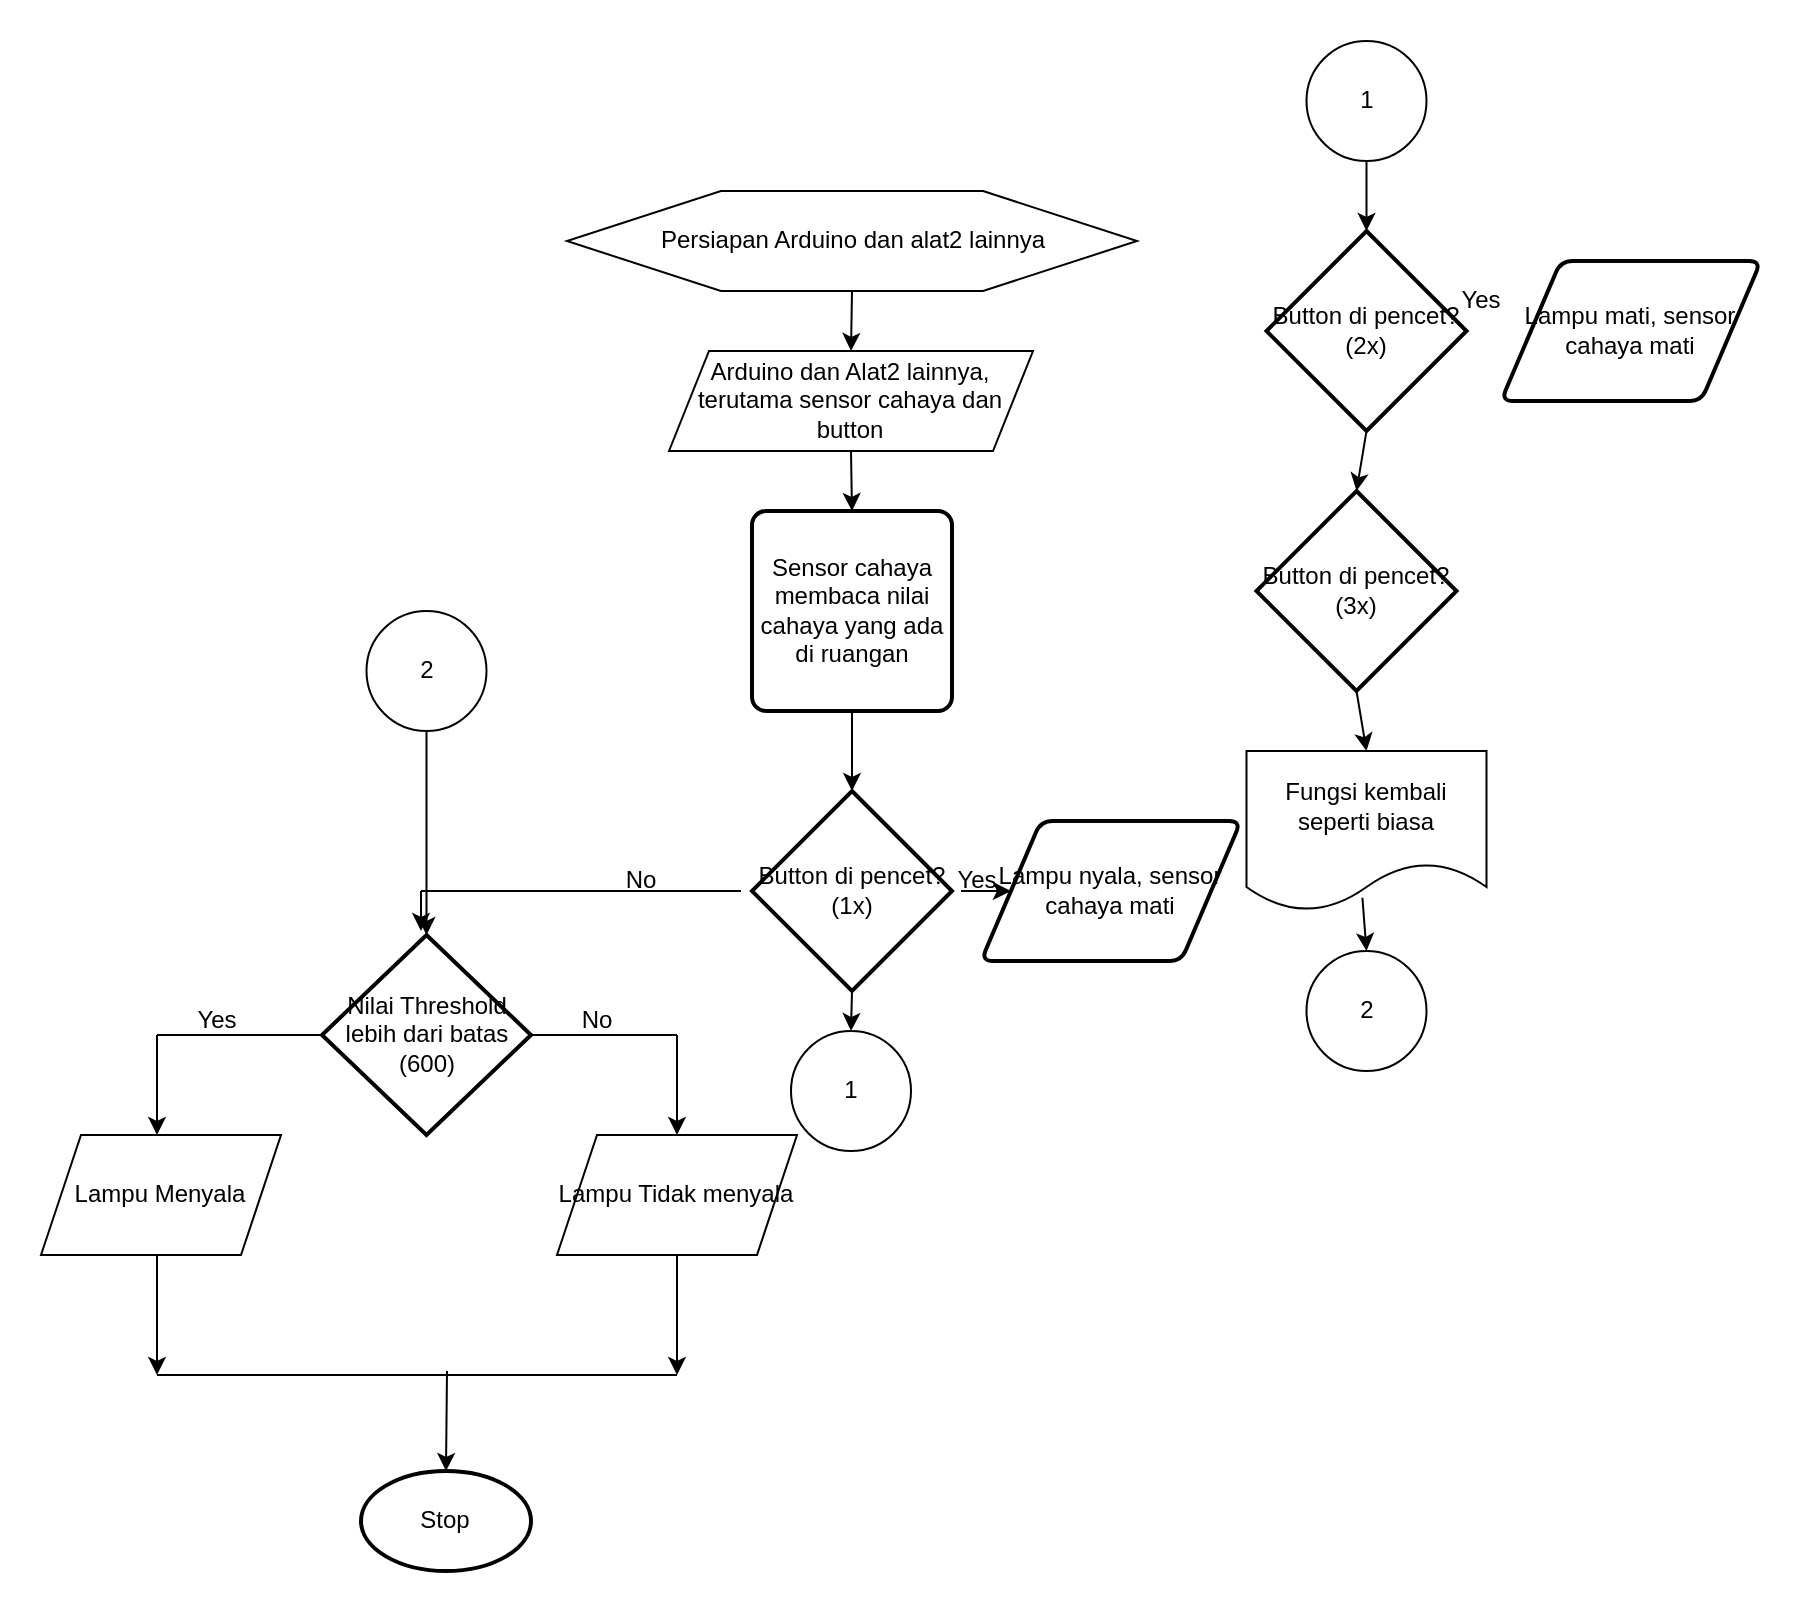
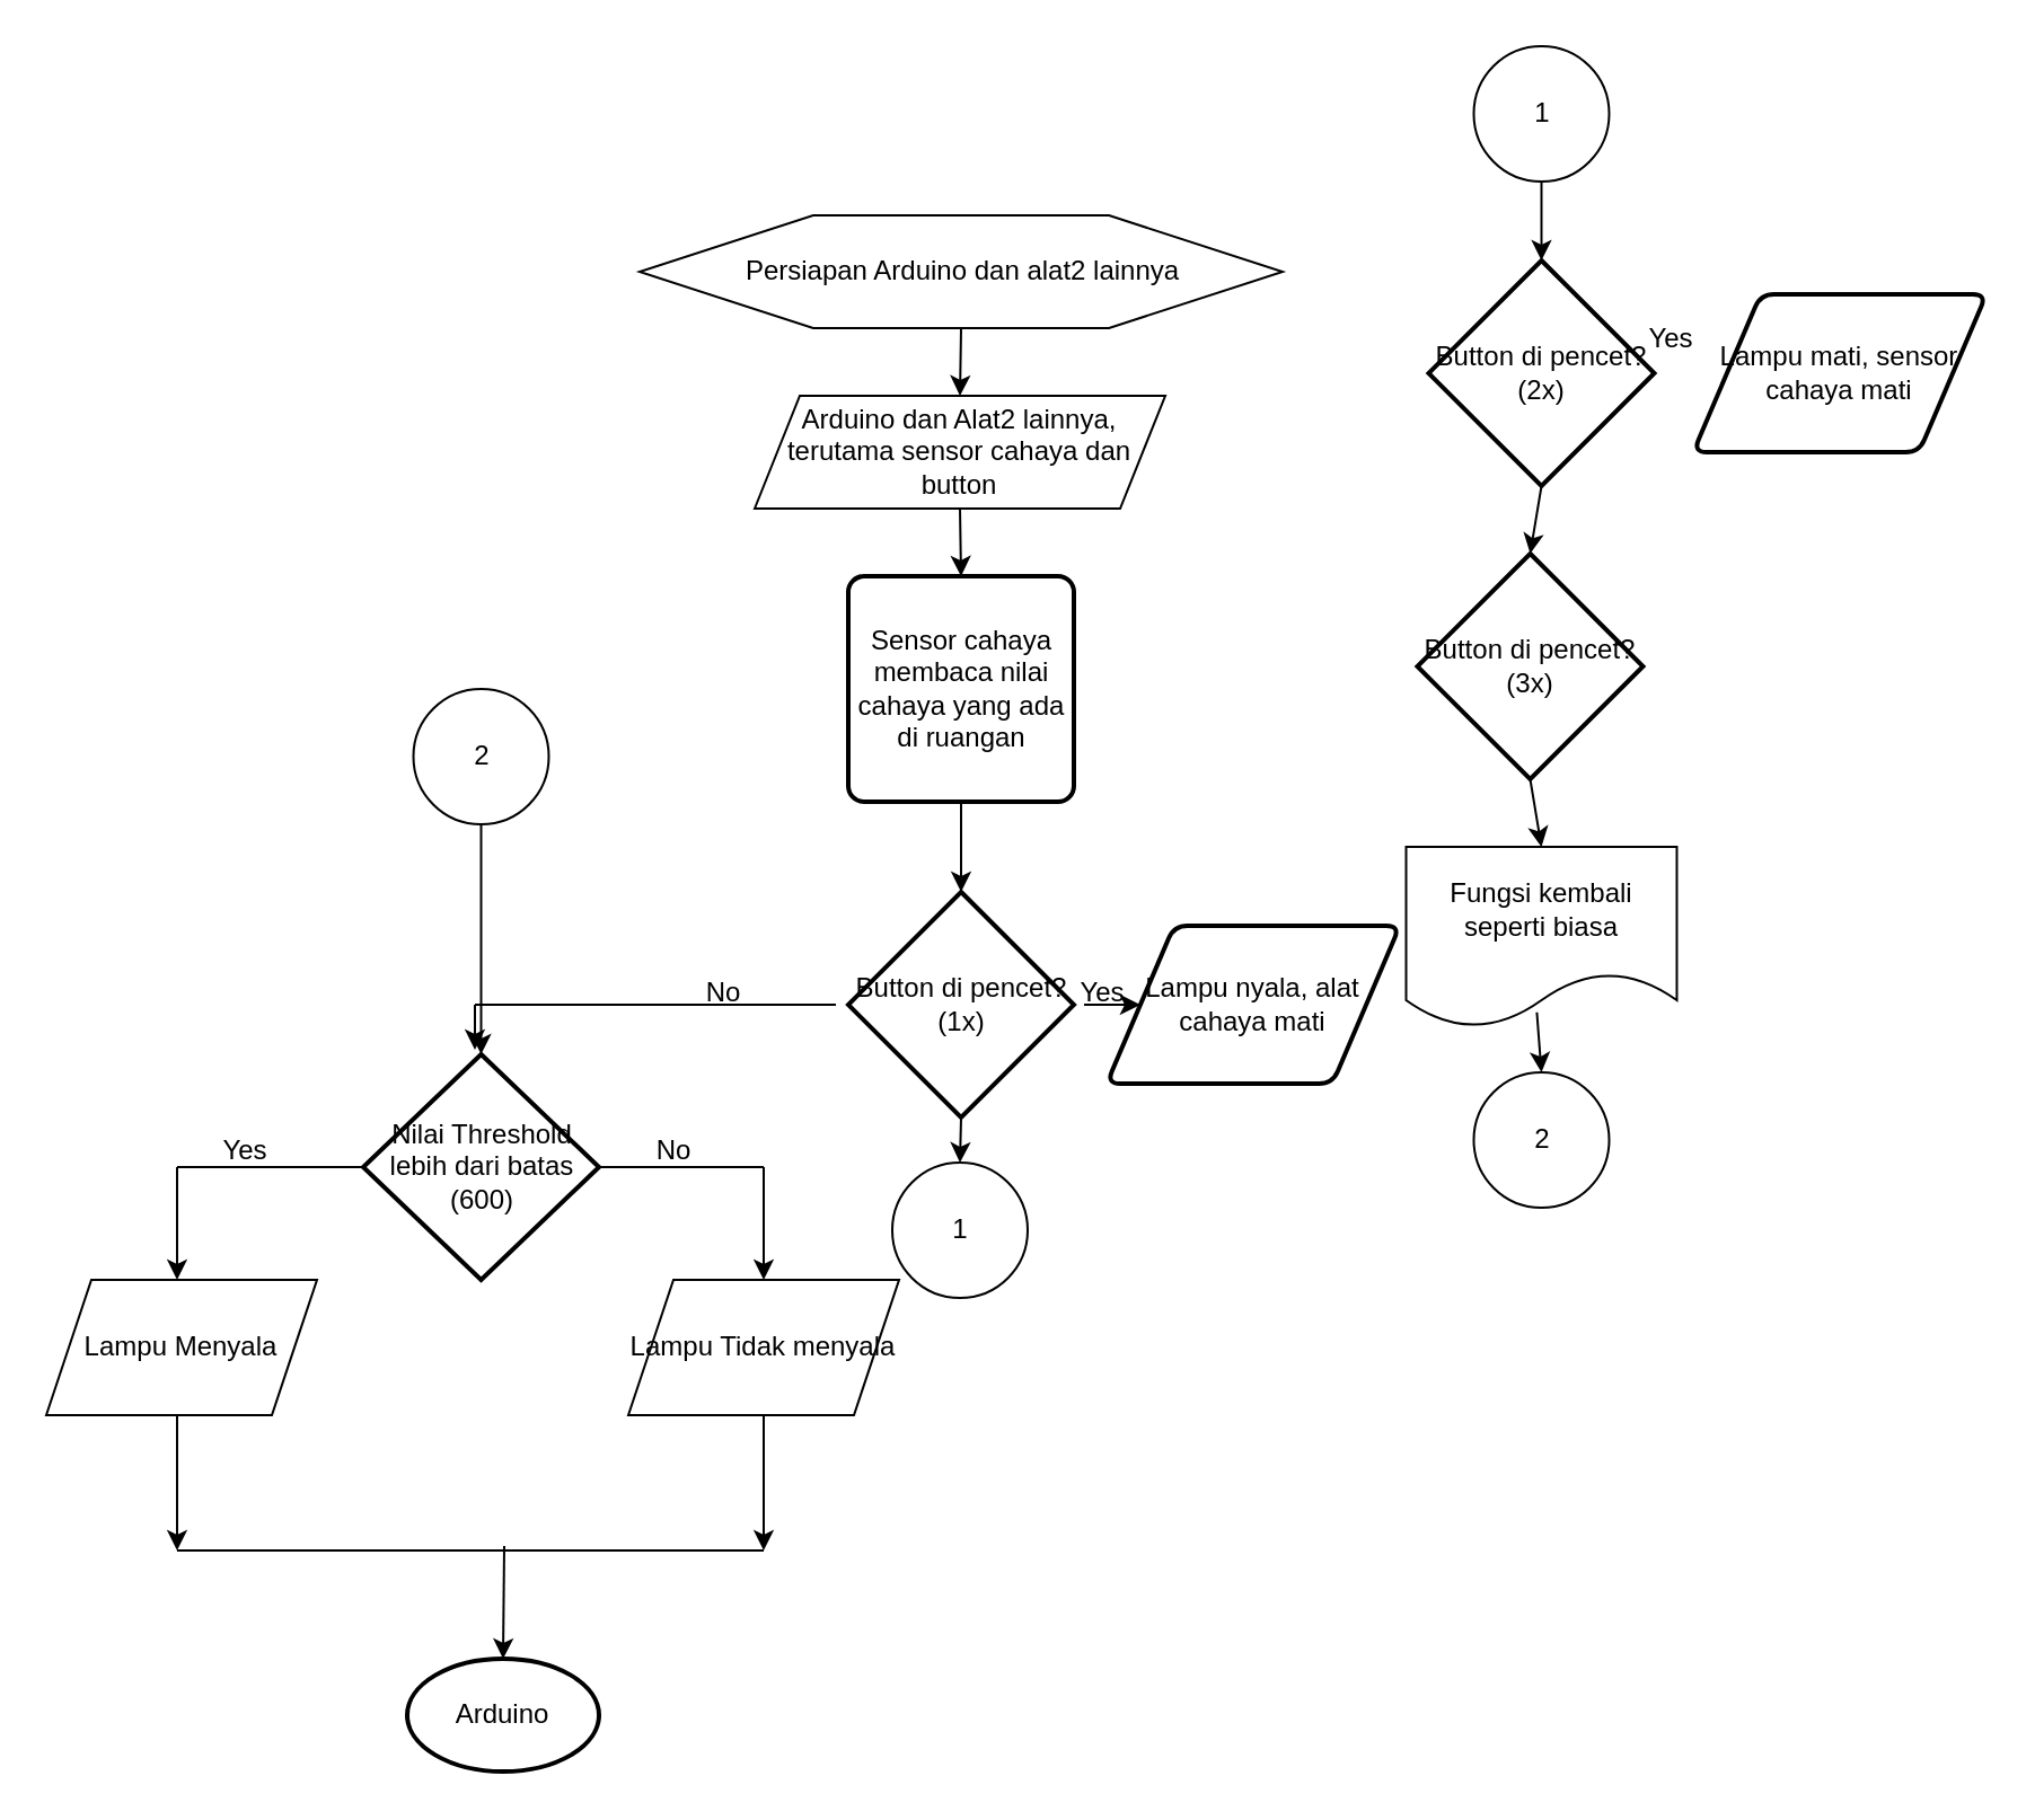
  <mxCell id="0" />
  <mxCell id="1" parent="0" />
  <mxCell id="2" value="Arduino dan Alat2 lainnya, terutama sensor cahaya dan button" style="shape=parallelogram;perimeter=parallelogramPerimeter;whiteSpace=wrap;html=1;fixedSize=1;" vertex="1" parent="1"><mxGeometry x="334" y="175" width="182" height="50" as="geometry" /></mxCell>
  <mxCell id="3" value="" style="endArrow=classic;html=1;rounded=0;exitX=0.5;exitY=1;exitDx=0;exitDy=0;entryX=0.5;entryY=0;entryDx=0;entryDy=0;" edge="1" parent="1" source="2" target="6"><mxGeometry width="50" height="50" relative="1" as="geometry"><mxPoint x="380" y="195" as="sourcePoint" /><mxPoint x="450" y="275" as="targetPoint" /></mxGeometry></mxCell>
  <mxCell id="4" value="Persiapan Arduino dan alat2 lainnya" style="verticalLabelPosition=middle;verticalAlign=middle;html=1;shape=hexagon;perimeter=hexagonPerimeter2;arcSize=6;size=0.27;horizontal=1;align=center;labelPosition=center;" vertex="1" parent="1"><mxGeometry x="283" y="95" width="285" height="50" as="geometry" /></mxCell>
  <mxCell id="5" value="" style="endArrow=classic;html=1;rounded=0;exitX=0.5;exitY=1;exitDx=0;exitDy=0;entryX=0.5;entryY=0;entryDx=0;entryDy=0;" edge="1" parent="1" source="4" target="2"><mxGeometry width="50" height="50" relative="1" as="geometry"><mxPoint x="380" y="145" as="sourcePoint" /><mxPoint x="430" y="95" as="targetPoint" /></mxGeometry></mxCell>
  <mxCell id="6" value="Sensor cahaya membaca nilai cahaya yang ada di ruangan" style="rounded=1;whiteSpace=wrap;html=1;absoluteArcSize=1;arcSize=14;strokeWidth=2;" vertex="1" parent="1"><mxGeometry x="375.5" y="255" width="100" height="100" as="geometry" /></mxCell>
  <mxCell id="7" value="Nilai Threshold lebih dari batas (600)" style="strokeWidth=2;html=1;shape=mxgraph.flowchart.decision;whiteSpace=wrap;" vertex="1" parent="1"><mxGeometry x="160.5" y="467" width="104.5" height="100" as="geometry" /></mxCell>
  <mxCell id="8" value="" style="endArrow=classic;html=1;rounded=0;exitX=0.5;exitY=1;exitDx=0;exitDy=0;entryX=0.5;entryY=0;entryDx=0;entryDy=0;entryPerimeter=0;" edge="1" parent="1" source="6" target="22"><mxGeometry width="50" height="50" relative="1" as="geometry"><mxPoint x="270" y="445" as="sourcePoint" /><mxPoint x="560" y="345" as="targetPoint" /></mxGeometry></mxCell>
  <mxCell id="9" value="" style="endArrow=none;html=1;rounded=0;entryX=0;entryY=0.5;entryDx=0;entryDy=0;entryPerimeter=0;" edge="1" parent="1" target="7"><mxGeometry width="50" height="50" relative="1" as="geometry"><mxPoint x="78" y="517" as="sourcePoint" /><mxPoint x="150" y="515" as="targetPoint" /></mxGeometry></mxCell>
  <mxCell id="10" value="" style="endArrow=none;html=1;rounded=0;exitX=1;exitY=0.5;exitDx=0;exitDy=0;exitPerimeter=0;" edge="1" parent="1" source="7"><mxGeometry width="50" height="50" relative="1" as="geometry"><mxPoint x="258" y="517" as="sourcePoint" /><mxPoint x="338" y="517" as="targetPoint" /></mxGeometry></mxCell>
  <mxCell id="11" value="" style="endArrow=classic;html=1;rounded=0;entryX=0.5;entryY=0;entryDx=0;entryDy=0;" edge="1" parent="1"><mxGeometry width="50" height="50" relative="1" as="geometry"><mxPoint x="78" y="517" as="sourcePoint" /><mxPoint x="78" y="567" as="targetPoint" /></mxGeometry></mxCell>
  <mxCell id="12" value="Lampu Menyala" style="shape=parallelogram;perimeter=parallelogramPerimeter;whiteSpace=wrap;html=1;fixedSize=1;" vertex="1" parent="1"><mxGeometry x="20" y="567" width="120" height="60" as="geometry" /></mxCell>
  <mxCell id="13" value="Lampu Tidak menyala" style="shape=parallelogram;perimeter=parallelogramPerimeter;whiteSpace=wrap;html=1;fixedSize=1;" vertex="1" parent="1"><mxGeometry x="278" y="567" width="120" height="60" as="geometry" /></mxCell>
  <mxCell id="14" value="" style="endArrow=classic;html=1;rounded=0;entryX=0.5;entryY=0;entryDx=0;entryDy=0;" edge="1" parent="1" target="13"><mxGeometry width="50" height="50" relative="1" as="geometry"><mxPoint x="338" y="517" as="sourcePoint" /><mxPoint x="338" y="570" as="targetPoint" /></mxGeometry></mxCell>
  <mxCell id="15" value="No" style="text;html=1;align=center;verticalAlign=middle;resizable=0;points=[];autosize=1;strokeColor=none;fillColor=none;" vertex="1" parent="1"><mxGeometry x="278" y="495" width="40" height="30" as="geometry" /></mxCell>
  <mxCell id="16" value="Yes" style="text;html=1;align=center;verticalAlign=middle;resizable=0;points=[];autosize=1;strokeColor=none;fillColor=none;" vertex="1" parent="1"><mxGeometry x="88" y="495" width="40" height="30" as="geometry" /></mxCell>
  <mxCell id="17" value="" style="endArrow=classic;html=1;rounded=0;exitX=0.5;exitY=1;exitDx=0;exitDy=0;" edge="1" parent="1"><mxGeometry width="50" height="50" relative="1" as="geometry"><mxPoint x="78" y="627" as="sourcePoint" /><mxPoint x="78" y="687" as="targetPoint" /></mxGeometry></mxCell>
  <mxCell id="18" value="" style="endArrow=none;html=1;rounded=0;" edge="1" parent="1"><mxGeometry width="50" height="50" relative="1" as="geometry"><mxPoint x="78" y="687" as="sourcePoint" /><mxPoint x="338" y="687" as="targetPoint" /></mxGeometry></mxCell>
  <mxCell id="19" value="" style="endArrow=classic;html=1;rounded=0;exitX=0.5;exitY=1;exitDx=0;exitDy=0;" edge="1" parent="1" source="13"><mxGeometry width="50" height="50" relative="1" as="geometry"><mxPoint x="338" y="630" as="sourcePoint" /><mxPoint x="338" y="687" as="targetPoint" /></mxGeometry></mxCell>
  <mxCell id="20" value="" style="endArrow=classic;html=1;rounded=0;entryX=0.5;entryY=0;entryDx=0;entryDy=0;entryPerimeter=0;" edge="1" parent="1" target="21"><mxGeometry width="50" height="50" relative="1" as="geometry"><mxPoint x="223" y="685" as="sourcePoint" /><mxPoint x="218" y="777" as="targetPoint" /></mxGeometry></mxCell>
- <mxCell id="21" value="Stop" style="strokeWidth=2;html=1;shape=mxgraph.flowchart.start_2;whiteSpace=wrap;" vertex="1" parent="1"><mxGeometry x="180" y="735" width="85" height="50" as="geometry" /></mxCell>
+ <mxCell id="21" value="Arduino" style="strokeWidth=2;html=1;shape=mxgraph.flowchart.start_2;whiteSpace=wrap;" vertex="1" parent="1"><mxGeometry x="180" y="735" width="85" height="50" as="geometry" /></mxCell>
  <mxCell id="22" value="Button di pencet?&lt;div&gt;(1x)&lt;/div&gt;" style="strokeWidth=2;html=1;shape=mxgraph.flowchart.decision;whiteSpace=wrap;" vertex="1" parent="1"><mxGeometry x="375.5" y="395" width="100" height="100" as="geometry" /></mxCell>
  <mxCell id="23" value="" style="endArrow=classic;html=1;rounded=0;exitX=0.5;exitY=1;exitDx=0;exitDy=0;exitPerimeter=0;entryX=0.5;entryY=0;entryDx=0;entryDy=0;entryPerimeter=0;" edge="1" parent="1" source="22" target="24"><mxGeometry width="50" height="50" relative="1" as="geometry"><mxPoint x="370" y="445" as="sourcePoint" /><mxPoint x="426" y="535" as="targetPoint" /></mxGeometry></mxCell>
  <mxCell id="24" value="1" style="verticalLabelPosition=middle;verticalAlign=middle;html=1;shape=mxgraph.flowchart.on-page_reference;labelPosition=center;align=center;" vertex="1" parent="1"><mxGeometry x="395" y="515" width="60" height="60" as="geometry" /></mxCell>
  <mxCell id="25" value="1" style="verticalLabelPosition=middle;verticalAlign=middle;html=1;shape=mxgraph.flowchart.on-page_reference;labelPosition=center;align=center;" vertex="1" parent="1"><mxGeometry x="652.75" y="20" width="60" height="60" as="geometry" /></mxCell>
  <mxCell id="26" value="" style="endArrow=classic;html=1;rounded=0;exitX=0.5;exitY=1;exitDx=0;exitDy=0;exitPerimeter=0;entryX=0.5;entryY=0;entryDx=0;entryDy=0;entryPerimeter=0;" edge="1" parent="1" source="25" target="30"><mxGeometry width="50" height="50" relative="1" as="geometry"><mxPoint x="650" y="235" as="sourcePoint" /><mxPoint x="683" y="145" as="targetPoint" /></mxGeometry></mxCell>
  <mxCell id="27" value="" style="endArrow=classic;html=1;rounded=0;entryX=0;entryY=0.5;entryDx=0;entryDy=0;" edge="1" parent="1" target="28"><mxGeometry width="50" height="50" relative="1" as="geometry"><mxPoint x="480" y="445" as="sourcePoint" /><mxPoint x="540" y="445" as="targetPoint" /></mxGeometry></mxCell>
- <mxCell id="28" value="Lampu nyala, sensor cahaya mati" style="shape=parallelogram;html=1;strokeWidth=2;perimeter=parallelogramPerimeter;whiteSpace=wrap;rounded=1;arcSize=12;size=0.23;align=center;" vertex="1" parent="1"><mxGeometry x="490" y="410" width="130" height="70" as="geometry" /></mxCell>
+ <mxCell id="28" value="Lampu nyala, alat cahaya mati" style="shape=parallelogram;html=1;strokeWidth=2;perimeter=parallelogramPerimeter;whiteSpace=wrap;rounded=1;arcSize=12;size=0.23;align=center;" vertex="1" parent="1"><mxGeometry x="490" y="410" width="130" height="70" as="geometry" /></mxCell>
  <mxCell id="29" value="Yes" style="text;html=1;align=center;verticalAlign=middle;resizable=0;points=[];autosize=1;strokeColor=none;fillColor=none;" vertex="1" parent="1"><mxGeometry x="468" y="425" width="40" height="30" as="geometry" /></mxCell>
  <mxCell id="30" value="Button di pencet?&lt;div&gt;(2x)&lt;/div&gt;" style="strokeWidth=2;html=1;shape=mxgraph.flowchart.decision;whiteSpace=wrap;" vertex="1" parent="1"><mxGeometry x="632.75" y="115" width="100" height="100" as="geometry" /></mxCell>
  <mxCell id="31" value="" style="endArrow=none;html=1;rounded=0;" edge="1" parent="1"><mxGeometry width="50" height="50" relative="1" as="geometry"><mxPoint x="210" y="445" as="sourcePoint" /><mxPoint x="370" y="445" as="targetPoint" /></mxGeometry></mxCell>
  <mxCell id="32" value="" style="endArrow=classic;html=1;rounded=0;" edge="1" parent="1"><mxGeometry width="50" height="50" relative="1" as="geometry"><mxPoint x="210" y="445" as="sourcePoint" /><mxPoint x="210" y="465" as="targetPoint" /></mxGeometry></mxCell>
  <mxCell id="33" value="No" style="text;html=1;align=center;verticalAlign=middle;resizable=0;points=[];autosize=1;strokeColor=none;fillColor=none;" vertex="1" parent="1"><mxGeometry x="300" y="425" width="40" height="30" as="geometry" /></mxCell>
  <mxCell id="34" value="Lampu mati, sensor cahaya mati" style="shape=parallelogram;html=1;strokeWidth=2;perimeter=parallelogramPerimeter;whiteSpace=wrap;rounded=1;arcSize=12;size=0.23;align=center;" vertex="1" parent="1"><mxGeometry x="750" y="130" width="130" height="70" as="geometry" /></mxCell>
  <mxCell id="35" value="Yes" style="text;html=1;align=center;verticalAlign=middle;resizable=0;points=[];autosize=1;strokeColor=none;fillColor=none;" vertex="1" parent="1"><mxGeometry x="720" y="135" width="40" height="30" as="geometry" /></mxCell>
  <mxCell id="36" value="" style="endArrow=classic;html=1;rounded=0;exitX=0.5;exitY=1;exitDx=0;exitDy=0;exitPerimeter=0;entryX=0.5;entryY=0;entryDx=0;entryDy=0;entryPerimeter=0;" edge="1" parent="1" source="30" target="37"><mxGeometry width="50" height="50" relative="1" as="geometry"><mxPoint x="610" y="315" as="sourcePoint" /><mxPoint x="680" y="265" as="targetPoint" /></mxGeometry></mxCell>
  <mxCell id="37" value="Button di pencet?&lt;div&gt;(3x)&lt;/div&gt;" style="strokeWidth=2;html=1;shape=mxgraph.flowchart.decision;whiteSpace=wrap;" vertex="1" parent="1"><mxGeometry x="627.75" y="245" width="100" height="100" as="geometry" /></mxCell>
  <mxCell id="38" value="Fungsi kembali seperti biasa" style="shape=document;whiteSpace=wrap;html=1;boundedLbl=1;" vertex="1" parent="1"><mxGeometry x="622.75" y="375" width="120" height="80" as="geometry" /></mxCell>
  <mxCell id="39" value="" style="endArrow=classic;html=1;rounded=0;exitX=0.5;exitY=1;exitDx=0;exitDy=0;exitPerimeter=0;entryX=0.5;entryY=0;entryDx=0;entryDy=0;" edge="1" parent="1" source="37" target="38"><mxGeometry width="50" height="50" relative="1" as="geometry"><mxPoint x="740" y="395" as="sourcePoint" /><mxPoint x="790" y="345" as="targetPoint" /></mxGeometry></mxCell>
  <mxCell id="40" value="" style="endArrow=classic;html=1;rounded=0;exitX=0.483;exitY=0.917;exitDx=0;exitDy=0;exitPerimeter=0;entryX=0.5;entryY=0;entryDx=0;entryDy=0;entryPerimeter=0;" edge="1" parent="1" source="38" target="41"><mxGeometry width="50" height="50" relative="1" as="geometry"><mxPoint x="680" y="565" as="sourcePoint" /><mxPoint x="681" y="515" as="targetPoint" /></mxGeometry></mxCell>
  <mxCell id="41" value="2" style="verticalLabelPosition=middle;verticalAlign=middle;html=1;shape=mxgraph.flowchart.on-page_reference;labelPosition=center;align=center;" vertex="1" parent="1"><mxGeometry x="652.75" y="475" width="60" height="60" as="geometry" /></mxCell>
  <mxCell id="42" value="2" style="verticalLabelPosition=middle;verticalAlign=middle;html=1;shape=mxgraph.flowchart.on-page_reference;labelPosition=center;align=center;" vertex="1" parent="1"><mxGeometry x="182.75" y="305" width="60" height="60" as="geometry" /></mxCell>
  <mxCell id="43" value="" style="endArrow=classic;html=1;rounded=0;exitX=0.5;exitY=1;exitDx=0;exitDy=0;exitPerimeter=0;entryX=0.5;entryY=0;entryDx=0;entryDy=0;entryPerimeter=0;" edge="1" parent="1" source="42" target="7"><mxGeometry width="50" height="50" relative="1" as="geometry"><mxPoint x="100" y="435" as="sourcePoint" /><mxPoint x="150" y="385" as="targetPoint" /></mxGeometry></mxCell>
